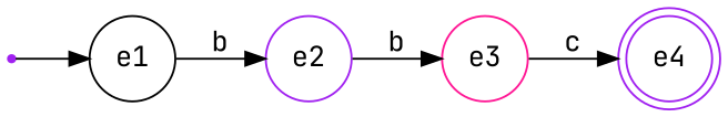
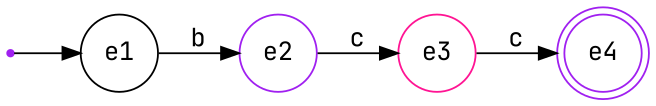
  digraph {
    fontname="JetBrains Mono"
    rankdir=LR
    node [color=purple fontname="JetBrains Mono" shape=circle]
    edge [fontname="JetBrains Mono"]
    e4 [shape=doublecircle]
    e1 [color=black]
    e2
    e3 [color=deeppink]
    "" [shape=point]
    e1 -> e2 [label=b]
-   e2 -> e3 [label=b]
+   e2 -> e3 [label=c]
    e3 -> e4 [label=c]
    "" -> e1
  }
